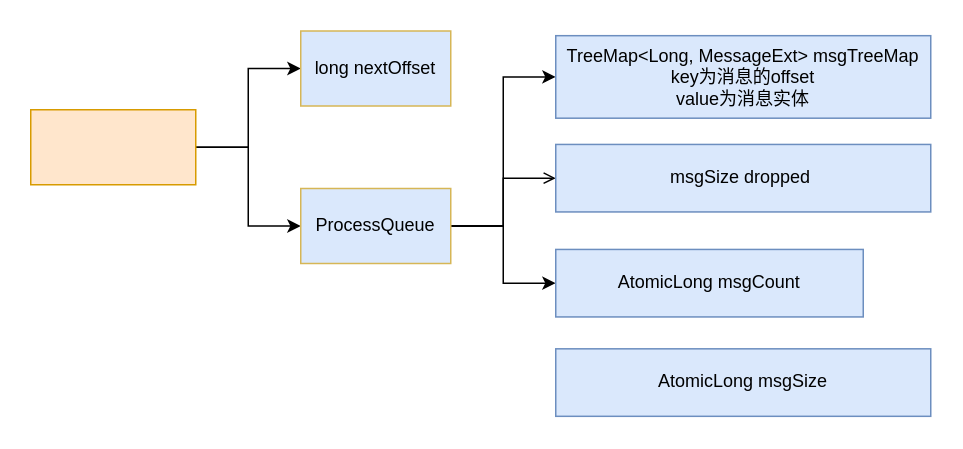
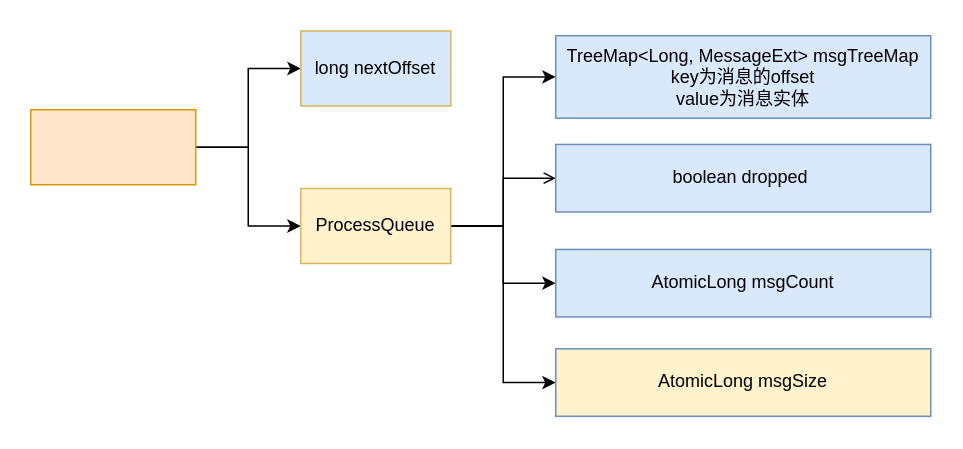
  <mxCell id="0" />
  <mxCell id="1" parent="0" />
  <mxCell id="2" style="edgeStyle=orthogonalEdgeStyle;rounded=0;orthogonalLoop=1;jettySize=auto;html=1;exitX=1;exitY=0.5;exitDx=0;exitDy=0;entryX=0;entryY=0.5;entryDx=0;entryDy=0;" parent="1" source="4" target="5" edge="1"><mxGeometry relative="1" as="geometry" /></mxCell>
  <mxCell id="3" style="edgeStyle=orthogonalEdgeStyle;rounded=0;orthogonalLoop=1;jettySize=auto;html=1;exitX=1;exitY=0.5;exitDx=0;exitDy=0;entryX=0;entryY=0.5;entryDx=0;entryDy=0;" parent="1" source="4" target="10" edge="1"><mxGeometry relative="1" as="geometry" /></mxCell>
  <mxCell id="4" value="" style="rounded=0;whiteSpace=wrap;html=1;fillColor=#ffe6cc;strokeColor=#d79b00;" parent="1" vertex="1"><mxGeometry x="20" y="72.5" width="110" height="50" as="geometry" /></mxCell>
  <mxCell id="5" value="long nextOffset" style="rounded=0;whiteSpace=wrap;html=1;fillColor=#dae8fc;strokeColor=#d6b656;" parent="1" vertex="1"><mxGeometry x="200" y="20" width="100" height="50" as="geometry" /></mxCell>
  <mxCell id="6" style="edgeStyle=orthogonalEdgeStyle;rounded=0;orthogonalLoop=1;jettySize=auto;html=1;exitX=1;exitY=0.5;exitDx=0;exitDy=0;entryX=0;entryY=0.5;entryDx=0;entryDy=0;" edge="1" parent="1" source="10" target="11"><mxGeometry relative="1" as="geometry" /></mxCell>
  <mxCell id="7" style="edgeStyle=orthogonalEdgeStyle;rounded=0;orthogonalLoop=1;jettySize=auto;html=1;exitX=1;exitY=0.5;exitDx=0;exitDy=0;entryX=0;entryY=0.5;entryDx=0;entryDy=0;endArrow=open;" edge="1" parent="1" source="10" target="12"><mxGeometry relative="1" as="geometry" /></mxCell>
  <mxCell id="8" style="edgeStyle=orthogonalEdgeStyle;rounded=0;orthogonalLoop=1;jettySize=auto;html=1;exitX=1;exitY=0.5;exitDx=0;exitDy=0;entryX=0;entryY=0.5;entryDx=0;entryDy=0;" edge="1" parent="1" source="10" target="13"><mxGeometry relative="1" as="geometry" /></mxCell>
- <mxCell id="10" value="ProcessQueue" style="rounded=0;whiteSpace=wrap;html=1;fillColor=#dae8fc;strokeColor=#d6b656;" parent="1" vertex="1"><mxGeometry x="200" y="125" width="100" height="50" as="geometry" /></mxCell>
+ <mxCell id="9" style="edgeStyle=orthogonalEdgeStyle;rounded=0;orthogonalLoop=1;jettySize=auto;html=1;exitX=1;exitY=0.5;exitDx=0;exitDy=0;entryX=0;entryY=0.5;entryDx=0;entryDy=0;" edge="1" parent="1" source="10" target="14"><mxGeometry relative="1" as="geometry" /></mxCell>
+ <mxCell id="10" value="ProcessQueue" style="rounded=0;whiteSpace=wrap;html=1;fillColor=#fff2cc;strokeColor=#d6b656;" parent="1" vertex="1"><mxGeometry x="200" y="125" width="100" height="50" as="geometry" /></mxCell>
  <mxCell id="11" value="TreeMap&amp;lt;Long, MessageExt&amp;gt; msgTreeMap&lt;br&gt;&lt;div&gt;&lt;span&gt;key为消息的offset&lt;/span&gt;&lt;br&gt;&lt;/div&gt;&lt;div&gt;value为消息实体&lt;/div&gt;" style="rounded=0;whiteSpace=wrap;html=1;fillColor=#dae8fc;strokeColor=#6c8ebf;" parent="1" vertex="1"><mxGeometry x="370" y="23.13" width="250" height="55" as="geometry" /></mxCell>
- <mxCell id="12" value="msgSize dropped&amp;nbsp;" style="rounded=0;whiteSpace=wrap;html=1;fillColor=#dae8fc;strokeColor=#6c8ebf;" parent="1" vertex="1"><mxGeometry x="370" y="95.63" width="250" height="45" as="geometry" /></mxCell>
- <mxCell id="13" value="AtomicLong msgCount" style="rounded=0;whiteSpace=wrap;html=1;fillColor=#dae8fc;strokeColor=#6c8ebf;" vertex="1" parent="1"><mxGeometry x="370" y="165.63" width="205" height="45" as="geometry" /></mxCell>
- <mxCell id="14" value="AtomicLong msgSize" style="rounded=0;whiteSpace=wrap;html=1;fillColor=#dae8fc;strokeColor=#6c8ebf;" vertex="1" parent="1"><mxGeometry x="370" y="231.88" width="250" height="45" as="geometry" /></mxCell>
+ <mxCell id="12" value="boolean dropped&amp;nbsp;" style="rounded=0;whiteSpace=wrap;html=1;fillColor=#dae8fc;strokeColor=#6c8ebf;" parent="1" vertex="1"><mxGeometry x="370" y="95.63" width="250" height="45" as="geometry" /></mxCell>
+ <mxCell id="13" value="AtomicLong msgCount" style="rounded=0;whiteSpace=wrap;html=1;fillColor=#dae8fc;strokeColor=#6c8ebf;" vertex="1" parent="1"><mxGeometry x="370" y="165.63" width="250" height="45" as="geometry" /></mxCell>
+ <mxCell id="14" value="AtomicLong msgSize" style="rounded=0;whiteSpace=wrap;html=1;fillColor=#fff2cc;strokeColor=#6c8ebf;" vertex="1" parent="1"><mxGeometry x="370" y="231.88" width="250" height="45" as="geometry" /></mxCell>
